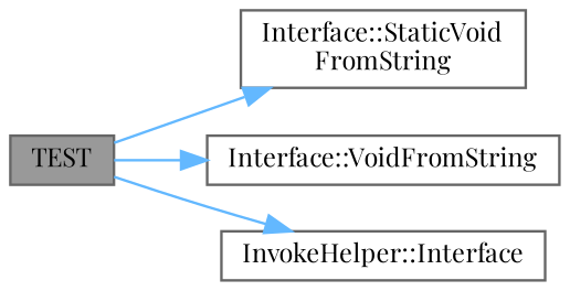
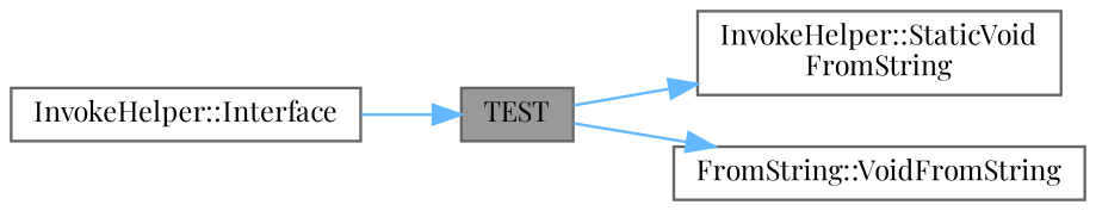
  digraph {
    fontname="Playfair Display"
    rankdir=LR
    node [color=grey40 fillcolor=white fontname="Playfair Display" fontsize=10 shape=box style=filled]
    edge [color=steelblue1 fontname="Playfair Display" fontsize=10 labelfontname=Helvetica labelfontsize=10 style=solid]
    n1 [color=gray40 fillcolor=grey60 fontcolor=black height=0.2 label=TEST width=0.4]
-   n2 [height=0.2 label="Interface::StaticVoid\lFromString" width=0.4]
-   n3 [height=0.2 label="Interface::VoidFromString" width=0.4]
+   n2 [height=0.2 label="InvokeHelper::StaticVoid\lFromString" width=0.4]
+   n3 [height=0.2 label="FromString::VoidFromString" width=0.4]
    n4 [height=0.2 label="InvokeHelper::Interface" width=0.4]
    n1 -> n2
    n1 -> n3
-   n1 -> n4
+   n4 -> n1
  }
